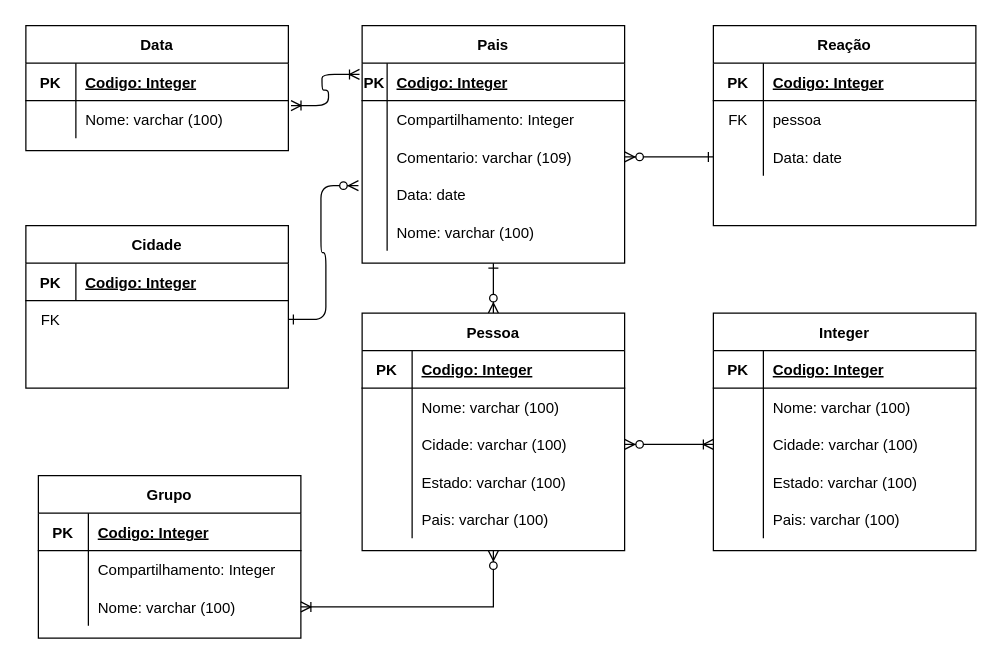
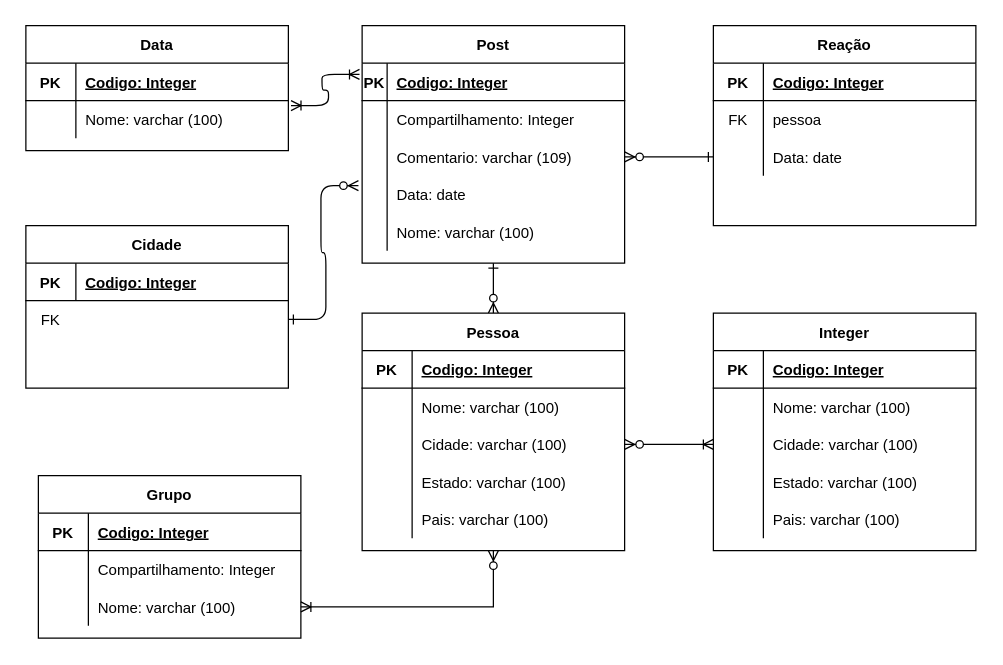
  <mxCell id="0" />
  <mxCell id="1" parent="0" />
  <mxCell id="2" value="Data" style="shape=table;startSize=30;container=1;collapsible=1;childLayout=tableLayout;fixedRows=1;rowLines=0;fontStyle=1;align=center;resizeLast=1;" vertex="1" parent="1"><mxGeometry x="20" y="20" width="210" height="100" as="geometry" /></mxCell>
  <mxCell id="3" value="" style="shape=partialRectangle;collapsible=0;dropTarget=0;pointerEvents=0;fillColor=none;top=0;left=0;bottom=1;right=0;points=[[0,0.5],[1,0.5]];portConstraint=eastwest;" vertex="1" parent="2"><mxGeometry y="30" width="210" height="30" as="geometry" /></mxCell>
  <mxCell id="4" value="PK" style="shape=partialRectangle;connectable=0;fillColor=none;top=0;left=0;bottom=0;right=0;fontStyle=1;overflow=hidden;" vertex="1" parent="3"><mxGeometry width="40" height="30" as="geometry" /></mxCell>
  <mxCell id="5" value="Codigo: Integer" style="shape=partialRectangle;connectable=0;fillColor=none;top=0;left=0;bottom=0;right=0;align=left;spacingLeft=6;fontStyle=5;overflow=hidden;" vertex="1" parent="3"><mxGeometry x="40" width="170" height="30" as="geometry" /></mxCell>
  <mxCell id="6" value="" style="shape=partialRectangle;collapsible=0;dropTarget=0;pointerEvents=0;fillColor=none;top=0;left=0;bottom=0;right=0;points=[[0,0.5],[1,0.5]];portConstraint=eastwest;" vertex="1" parent="2"><mxGeometry y="60" width="210" height="30" as="geometry" /></mxCell>
  <mxCell id="7" value="" style="shape=partialRectangle;connectable=0;fillColor=none;top=0;left=0;bottom=0;right=0;editable=1;overflow=hidden;" vertex="1" parent="6"><mxGeometry width="40" height="30" as="geometry" /></mxCell>
  <mxCell id="8" value="Nome: varchar (100)" style="shape=partialRectangle;connectable=0;fillColor=none;top=0;left=0;bottom=0;right=0;align=left;spacingLeft=6;overflow=hidden;" vertex="1" parent="6"><mxGeometry x="40" width="170" height="30" as="geometry" /></mxCell>
  <mxCell id="9" style="edgeStyle=orthogonalEdgeStyle;rounded=0;orthogonalLoop=1;jettySize=auto;html=1;exitX=0.5;exitY=1;exitDx=0;exitDy=0;startArrow=ERone;startFill=0;endArrow=ERzeroToMany;endFill=1;" edge="1" parent="1" source="10" target="46"><mxGeometry relative="1" as="geometry" /></mxCell>
- <mxCell id="10" value="Pais" style="shape=table;startSize=30;container=1;collapsible=1;childLayout=tableLayout;fixedRows=1;rowLines=0;fontStyle=1;align=center;resizeLast=1;" vertex="1" parent="1"><mxGeometry x="289" y="20" width="210" height="190" as="geometry" /></mxCell>
+ <mxCell id="10" value="Post" style="shape=table;startSize=30;container=1;collapsible=1;childLayout=tableLayout;fixedRows=1;rowLines=0;fontStyle=1;align=center;resizeLast=1;" vertex="1" parent="1"><mxGeometry x="289" y="20" width="210" height="190" as="geometry" /></mxCell>
  <mxCell id="11" value="" style="shape=partialRectangle;collapsible=0;dropTarget=0;pointerEvents=0;fillColor=none;top=0;left=0;bottom=1;right=0;points=[[0,0.5],[1,0.5]];portConstraint=eastwest;" vertex="1" parent="10"><mxGeometry y="30" width="210" height="30" as="geometry" /></mxCell>
  <mxCell id="12" value="PK" style="shape=partialRectangle;connectable=0;fillColor=none;top=0;left=0;bottom=0;right=0;fontStyle=1;overflow=hidden;" vertex="1" parent="11"><mxGeometry width="20" height="30" as="geometry" /></mxCell>
  <mxCell id="13" value="Codigo: Integer" style="shape=partialRectangle;connectable=0;fillColor=none;top=0;left=0;bottom=0;right=0;align=left;spacingLeft=6;fontStyle=5;overflow=hidden;" vertex="1" parent="11"><mxGeometry x="20" width="190" height="30" as="geometry" /></mxCell>
  <mxCell id="14" value="" style="shape=partialRectangle;collapsible=0;dropTarget=0;pointerEvents=0;fillColor=none;top=0;left=0;bottom=0;right=0;points=[[0,0.5],[1,0.5]];portConstraint=eastwest;" vertex="1" parent="10"><mxGeometry y="60" width="210" height="30" as="geometry" /></mxCell>
  <mxCell id="15" value="" style="shape=partialRectangle;connectable=0;fillColor=none;top=0;left=0;bottom=0;right=0;editable=1;overflow=hidden;" vertex="1" parent="14"><mxGeometry width="20" height="30" as="geometry" /></mxCell>
  <mxCell id="16" value="Compartilhamento: Integer" style="shape=partialRectangle;connectable=0;fillColor=none;top=0;left=0;bottom=0;right=0;align=left;spacingLeft=6;overflow=hidden;" vertex="1" parent="14"><mxGeometry x="20" width="190" height="30" as="geometry" /></mxCell>
  <mxCell id="17" value="" style="shape=partialRectangle;collapsible=0;dropTarget=0;pointerEvents=0;fillColor=none;top=0;left=0;bottom=0;right=0;points=[[0,0.5],[1,0.5]];portConstraint=eastwest;" vertex="1" parent="10"><mxGeometry y="90" width="210" height="30" as="geometry" /></mxCell>
  <mxCell id="18" value="" style="shape=partialRectangle;connectable=0;fillColor=none;top=0;left=0;bottom=0;right=0;editable=1;overflow=hidden;" vertex="1" parent="17"><mxGeometry width="20" height="30" as="geometry" /></mxCell>
  <mxCell id="19" value="Comentario: varchar (109)" style="shape=partialRectangle;connectable=0;fillColor=none;top=0;left=0;bottom=0;right=0;align=left;spacingLeft=6;overflow=hidden;" vertex="1" parent="17"><mxGeometry x="20" width="190" height="30" as="geometry" /></mxCell>
  <mxCell id="20" value="" style="shape=partialRectangle;collapsible=0;dropTarget=0;pointerEvents=0;fillColor=none;top=0;left=0;bottom=0;right=0;points=[[0,0.5],[1,0.5]];portConstraint=eastwest;" vertex="1" parent="10"><mxGeometry y="120" width="210" height="30" as="geometry" /></mxCell>
  <mxCell id="21" value="" style="shape=partialRectangle;connectable=0;fillColor=none;top=0;left=0;bottom=0;right=0;editable=1;overflow=hidden;" vertex="1" parent="20"><mxGeometry width="20" height="30" as="geometry" /></mxCell>
  <mxCell id="22" value="Data: date" style="shape=partialRectangle;connectable=0;fillColor=none;top=0;left=0;bottom=0;right=0;align=left;spacingLeft=6;overflow=hidden;" vertex="1" parent="20"><mxGeometry x="20" width="190" height="30" as="geometry" /></mxCell>
  <mxCell id="23" value="" style="shape=partialRectangle;collapsible=0;dropTarget=0;pointerEvents=0;fillColor=none;top=0;left=0;bottom=0;right=0;points=[[0,0.5],[1,0.5]];portConstraint=eastwest;" vertex="1" parent="10"><mxGeometry y="150" width="210" height="30" as="geometry" /></mxCell>
  <mxCell id="24" value="" style="shape=partialRectangle;connectable=0;fillColor=none;top=0;left=0;bottom=0;right=0;editable=1;overflow=hidden;" vertex="1" parent="23"><mxGeometry width="20" height="30" as="geometry" /></mxCell>
  <mxCell id="25" value="Nome: varchar (100)" style="shape=partialRectangle;connectable=0;fillColor=none;top=0;left=0;bottom=0;right=0;align=left;spacingLeft=6;overflow=hidden;" vertex="1" parent="23"><mxGeometry x="20" width="190" height="30" as="geometry" /></mxCell>
  <mxCell id="26" value="Reação" style="shape=table;startSize=30;container=1;collapsible=1;childLayout=tableLayout;fixedRows=1;rowLines=0;fontStyle=1;align=center;resizeLast=1;" vertex="1" parent="1"><mxGeometry x="570" y="20" width="210" height="160" as="geometry" /></mxCell>
  <mxCell id="27" value="" style="shape=partialRectangle;collapsible=0;dropTarget=0;pointerEvents=0;fillColor=none;top=0;left=0;bottom=1;right=0;points=[[0,0.5],[1,0.5]];portConstraint=eastwest;" vertex="1" parent="26"><mxGeometry y="30" width="210" height="30" as="geometry" /></mxCell>
  <mxCell id="28" value="PK" style="shape=partialRectangle;connectable=0;fillColor=none;top=0;left=0;bottom=0;right=0;fontStyle=1;overflow=hidden;" vertex="1" parent="27"><mxGeometry width="40" height="30" as="geometry" /></mxCell>
  <mxCell id="29" value="Codigo: Integer" style="shape=partialRectangle;connectable=0;fillColor=none;top=0;left=0;bottom=0;right=0;align=left;spacingLeft=6;fontStyle=5;overflow=hidden;" vertex="1" parent="27"><mxGeometry x="40" width="170" height="30" as="geometry" /></mxCell>
  <mxCell id="30" value="" style="shape=partialRectangle;collapsible=0;dropTarget=0;pointerEvents=0;fillColor=none;top=0;left=0;bottom=0;right=0;points=[[0,0.5],[1,0.5]];portConstraint=eastwest;" vertex="1" parent="26"><mxGeometry y="60" width="210" height="30" as="geometry" /></mxCell>
  <mxCell id="31" value="FK" style="shape=partialRectangle;connectable=0;fillColor=none;top=0;left=0;bottom=0;right=0;editable=1;overflow=hidden;" vertex="1" parent="30"><mxGeometry width="40" height="30" as="geometry" /></mxCell>
  <mxCell id="32" value="pessoa" style="shape=partialRectangle;connectable=0;fillColor=none;top=0;left=0;bottom=0;right=0;align=left;spacingLeft=6;overflow=hidden;" vertex="1" parent="30"><mxGeometry x="40" width="170" height="30" as="geometry" /></mxCell>
  <mxCell id="33" value="" style="shape=partialRectangle;collapsible=0;dropTarget=0;pointerEvents=0;fillColor=none;top=0;left=0;bottom=0;right=0;points=[[0,0.5],[1,0.5]];portConstraint=eastwest;" vertex="1" parent="26"><mxGeometry y="90" width="210" height="30" as="geometry" /></mxCell>
  <mxCell id="34" value="" style="shape=partialRectangle;connectable=0;fillColor=none;top=0;left=0;bottom=0;right=0;editable=1;overflow=hidden;" vertex="1" parent="33"><mxGeometry width="40" height="30" as="geometry" /></mxCell>
  <mxCell id="35" value="Data: date" style="shape=partialRectangle;connectable=0;fillColor=none;top=0;left=0;bottom=0;right=0;align=left;spacingLeft=6;overflow=hidden;" vertex="1" parent="33"><mxGeometry x="40" width="170" height="30" as="geometry" /></mxCell>
  <mxCell id="36" value="" style="shape=partialRectangle;collapsible=0;dropTarget=0;pointerEvents=0;fillColor=none;top=0;left=0;bottom=0;right=0;points=[[0,0.5],[1,0.5]];portConstraint=eastwest;" vertex="1" parent="26"><mxGeometry y="120" width="210" height="30" as="geometry" /></mxCell>
  <mxCell id="37" value="" style="shape=partialRectangle;connectable=0;fillColor=none;top=0;left=0;bottom=0;right=0;editable=1;overflow=hidden;" vertex="1" parent="36"><mxGeometry width="40" height="30" as="geometry" /></mxCell>
  <mxCell id="38" value="Cidade" style="shape=table;startSize=30;container=1;collapsible=1;childLayout=tableLayout;fixedRows=1;rowLines=0;fontStyle=1;align=center;resizeLast=1;" vertex="1" parent="1"><mxGeometry x="20" y="180" width="210" height="130" as="geometry" /></mxCell>
  <mxCell id="39" value="" style="shape=partialRectangle;collapsible=0;dropTarget=0;pointerEvents=0;fillColor=none;top=0;left=0;bottom=1;right=0;points=[[0,0.5],[1,0.5]];portConstraint=eastwest;" vertex="1" parent="38"><mxGeometry y="30" width="210" height="30" as="geometry" /></mxCell>
  <mxCell id="40" value="PK" style="shape=partialRectangle;connectable=0;fillColor=none;top=0;left=0;bottom=0;right=0;fontStyle=1;overflow=hidden;" vertex="1" parent="39"><mxGeometry width="40" height="30" as="geometry" /></mxCell>
  <mxCell id="41" value="Codigo: Integer" style="shape=partialRectangle;connectable=0;fillColor=none;top=0;left=0;bottom=0;right=0;align=left;spacingLeft=6;fontStyle=5;overflow=hidden;" vertex="1" parent="39"><mxGeometry x="40" width="170" height="30" as="geometry" /></mxCell>
  <mxCell id="42" value="" style="shape=partialRectangle;collapsible=0;dropTarget=0;pointerEvents=0;fillColor=none;top=0;left=0;bottom=0;right=0;points=[[0,0.5],[1,0.5]];portConstraint=eastwest;" vertex="1" parent="38"><mxGeometry y="60" width="210" height="30" as="geometry" /></mxCell>
  <mxCell id="43" value="FK" style="shape=partialRectangle;connectable=0;fillColor=none;top=0;left=0;bottom=0;right=0;editable=1;overflow=hidden;" vertex="1" parent="42"><mxGeometry width="40" height="30" as="geometry" /></mxCell>
  <mxCell id="44" value="" style="shape=partialRectangle;collapsible=0;dropTarget=0;pointerEvents=0;fillColor=none;top=0;left=0;bottom=0;right=0;points=[[0,0.5],[1,0.5]];portConstraint=eastwest;" vertex="1" parent="38"><mxGeometry y="90" width="210" height="30" as="geometry" /></mxCell>
  <mxCell id="45" value="" style="shape=partialRectangle;connectable=0;fillColor=none;top=0;left=0;bottom=0;right=0;editable=1;overflow=hidden;" vertex="1" parent="44"><mxGeometry width="40" height="30" as="geometry" /></mxCell>
  <mxCell id="46" value="Pessoa" style="shape=table;startSize=30;container=1;collapsible=1;childLayout=tableLayout;fixedRows=1;rowLines=0;fontStyle=1;align=center;resizeLast=1;" vertex="1" parent="1"><mxGeometry x="289" y="250" width="210" height="190" as="geometry" /></mxCell>
  <mxCell id="47" value="" style="shape=partialRectangle;collapsible=0;dropTarget=0;pointerEvents=0;fillColor=none;top=0;left=0;bottom=1;right=0;points=[[0,0.5],[1,0.5]];portConstraint=eastwest;" vertex="1" parent="46"><mxGeometry y="30" width="210" height="30" as="geometry" /></mxCell>
  <mxCell id="48" value="PK" style="shape=partialRectangle;connectable=0;fillColor=none;top=0;left=0;bottom=0;right=0;fontStyle=1;overflow=hidden;" vertex="1" parent="47"><mxGeometry width="40" height="30" as="geometry" /></mxCell>
  <mxCell id="49" value="Codigo: Integer" style="shape=partialRectangle;connectable=0;fillColor=none;top=0;left=0;bottom=0;right=0;align=left;spacingLeft=6;fontStyle=5;overflow=hidden;" vertex="1" parent="47"><mxGeometry x="40" width="170" height="30" as="geometry" /></mxCell>
  <mxCell id="50" value="" style="shape=partialRectangle;collapsible=0;dropTarget=0;pointerEvents=0;fillColor=none;top=0;left=0;bottom=0;right=0;points=[[0,0.5],[1,0.5]];portConstraint=eastwest;" vertex="1" parent="46"><mxGeometry y="60" width="210" height="30" as="geometry" /></mxCell>
  <mxCell id="51" value="" style="shape=partialRectangle;connectable=0;fillColor=none;top=0;left=0;bottom=0;right=0;editable=1;overflow=hidden;" vertex="1" parent="50"><mxGeometry width="40" height="30" as="geometry" /></mxCell>
  <mxCell id="52" value="Nome: varchar (100)" style="shape=partialRectangle;connectable=0;fillColor=none;top=0;left=0;bottom=0;right=0;align=left;spacingLeft=6;overflow=hidden;" vertex="1" parent="50"><mxGeometry x="40" width="170" height="30" as="geometry" /></mxCell>
  <mxCell id="53" value="" style="shape=partialRectangle;collapsible=0;dropTarget=0;pointerEvents=0;fillColor=none;top=0;left=0;bottom=0;right=0;points=[[0,0.5],[1,0.5]];portConstraint=eastwest;" vertex="1" parent="46"><mxGeometry y="90" width="210" height="30" as="geometry" /></mxCell>
  <mxCell id="54" value="" style="shape=partialRectangle;connectable=0;fillColor=none;top=0;left=0;bottom=0;right=0;editable=1;overflow=hidden;" vertex="1" parent="53"><mxGeometry width="40" height="30" as="geometry" /></mxCell>
  <mxCell id="55" value="Cidade: varchar (100)" style="shape=partialRectangle;connectable=0;fillColor=none;top=0;left=0;bottom=0;right=0;align=left;spacingLeft=6;overflow=hidden;" vertex="1" parent="53"><mxGeometry x="40" width="170" height="30" as="geometry" /></mxCell>
  <mxCell id="56" value="" style="shape=partialRectangle;collapsible=0;dropTarget=0;pointerEvents=0;fillColor=none;top=0;left=0;bottom=0;right=0;points=[[0,0.5],[1,0.5]];portConstraint=eastwest;" vertex="1" parent="46"><mxGeometry y="120" width="210" height="30" as="geometry" /></mxCell>
  <mxCell id="57" value="" style="shape=partialRectangle;connectable=0;fillColor=none;top=0;left=0;bottom=0;right=0;editable=1;overflow=hidden;" vertex="1" parent="56"><mxGeometry width="40" height="30" as="geometry" /></mxCell>
  <mxCell id="58" value="Estado: varchar (100)" style="shape=partialRectangle;connectable=0;fillColor=none;top=0;left=0;bottom=0;right=0;align=left;spacingLeft=6;overflow=hidden;" vertex="1" parent="56"><mxGeometry x="40" width="170" height="30" as="geometry" /></mxCell>
  <mxCell id="59" value="" style="shape=partialRectangle;collapsible=0;dropTarget=0;pointerEvents=0;fillColor=none;top=0;left=0;bottom=0;right=0;points=[[0,0.5],[1,0.5]];portConstraint=eastwest;" vertex="1" parent="46"><mxGeometry y="150" width="210" height="30" as="geometry" /></mxCell>
  <mxCell id="60" value="" style="shape=partialRectangle;connectable=0;fillColor=none;top=0;left=0;bottom=0;right=0;editable=1;overflow=hidden;" vertex="1" parent="59"><mxGeometry width="40" height="30" as="geometry" /></mxCell>
  <mxCell id="61" value="Pais: varchar (100)" style="shape=partialRectangle;connectable=0;fillColor=none;top=0;left=0;bottom=0;right=0;align=left;spacingLeft=6;overflow=hidden;" vertex="1" parent="59"><mxGeometry x="40" width="170" height="30" as="geometry" /></mxCell>
  <mxCell id="62" value="Integer" style="shape=table;startSize=30;container=1;collapsible=1;childLayout=tableLayout;fixedRows=1;rowLines=0;fontStyle=1;align=center;resizeLast=1;" vertex="1" parent="1"><mxGeometry x="570" y="250" width="210" height="190" as="geometry" /></mxCell>
  <mxCell id="63" value="" style="shape=partialRectangle;collapsible=0;dropTarget=0;pointerEvents=0;fillColor=none;top=0;left=0;bottom=1;right=0;points=[[0,0.5],[1,0.5]];portConstraint=eastwest;" vertex="1" parent="62"><mxGeometry y="30" width="210" height="30" as="geometry" /></mxCell>
  <mxCell id="64" value="PK" style="shape=partialRectangle;connectable=0;fillColor=none;top=0;left=0;bottom=0;right=0;fontStyle=1;overflow=hidden;" vertex="1" parent="63"><mxGeometry width="40" height="30" as="geometry" /></mxCell>
  <mxCell id="65" value="Codigo: Integer" style="shape=partialRectangle;connectable=0;fillColor=none;top=0;left=0;bottom=0;right=0;align=left;spacingLeft=6;fontStyle=5;overflow=hidden;" vertex="1" parent="63"><mxGeometry x="40" width="170" height="30" as="geometry" /></mxCell>
  <mxCell id="66" value="" style="shape=partialRectangle;collapsible=0;dropTarget=0;pointerEvents=0;fillColor=none;top=0;left=0;bottom=0;right=0;points=[[0,0.5],[1,0.5]];portConstraint=eastwest;" vertex="1" parent="62"><mxGeometry y="60" width="210" height="30" as="geometry" /></mxCell>
  <mxCell id="67" value="" style="shape=partialRectangle;connectable=0;fillColor=none;top=0;left=0;bottom=0;right=0;editable=1;overflow=hidden;" vertex="1" parent="66"><mxGeometry width="40" height="30" as="geometry" /></mxCell>
  <mxCell id="68" value="Nome: varchar (100)" style="shape=partialRectangle;connectable=0;fillColor=none;top=0;left=0;bottom=0;right=0;align=left;spacingLeft=6;overflow=hidden;" vertex="1" parent="66"><mxGeometry x="40" width="170" height="30" as="geometry" /></mxCell>
  <mxCell id="69" value="" style="shape=partialRectangle;collapsible=0;dropTarget=0;pointerEvents=0;fillColor=none;top=0;left=0;bottom=0;right=0;points=[[0,0.5],[1,0.5]];portConstraint=eastwest;" vertex="1" parent="62"><mxGeometry y="90" width="210" height="30" as="geometry" /></mxCell>
  <mxCell id="70" value="" style="shape=partialRectangle;connectable=0;fillColor=none;top=0;left=0;bottom=0;right=0;editable=1;overflow=hidden;" vertex="1" parent="69"><mxGeometry width="40" height="30" as="geometry" /></mxCell>
  <mxCell id="71" value="Cidade: varchar (100)" style="shape=partialRectangle;connectable=0;fillColor=none;top=0;left=0;bottom=0;right=0;align=left;spacingLeft=6;overflow=hidden;" vertex="1" parent="69"><mxGeometry x="40" width="170" height="30" as="geometry" /></mxCell>
  <mxCell id="72" value="" style="shape=partialRectangle;collapsible=0;dropTarget=0;pointerEvents=0;fillColor=none;top=0;left=0;bottom=0;right=0;points=[[0,0.5],[1,0.5]];portConstraint=eastwest;" vertex="1" parent="62"><mxGeometry y="120" width="210" height="30" as="geometry" /></mxCell>
  <mxCell id="73" value="" style="shape=partialRectangle;connectable=0;fillColor=none;top=0;left=0;bottom=0;right=0;editable=1;overflow=hidden;" vertex="1" parent="72"><mxGeometry width="40" height="30" as="geometry" /></mxCell>
  <mxCell id="74" value="Estado: varchar (100)" style="shape=partialRectangle;connectable=0;fillColor=none;top=0;left=0;bottom=0;right=0;align=left;spacingLeft=6;overflow=hidden;" vertex="1" parent="72"><mxGeometry x="40" width="170" height="30" as="geometry" /></mxCell>
  <mxCell id="75" value="" style="shape=partialRectangle;collapsible=0;dropTarget=0;pointerEvents=0;fillColor=none;top=0;left=0;bottom=0;right=0;points=[[0,0.5],[1,0.5]];portConstraint=eastwest;" vertex="1" parent="62"><mxGeometry y="150" width="210" height="30" as="geometry" /></mxCell>
  <mxCell id="76" value="" style="shape=partialRectangle;connectable=0;fillColor=none;top=0;left=0;bottom=0;right=0;editable=1;overflow=hidden;" vertex="1" parent="75"><mxGeometry width="40" height="30" as="geometry" /></mxCell>
  <mxCell id="77" value="Pais: varchar (100)" style="shape=partialRectangle;connectable=0;fillColor=none;top=0;left=0;bottom=0;right=0;align=left;spacingLeft=6;overflow=hidden;" vertex="1" parent="75"><mxGeometry x="40" width="170" height="30" as="geometry" /></mxCell>
  <mxCell id="78" value="" style="edgeStyle=entityRelationEdgeStyle;fontSize=12;html=1;endArrow=ERoneToMany;entryX=-0.01;entryY=0.3;entryDx=0;entryDy=0;entryPerimeter=0;exitX=1.01;exitY=0.133;exitDx=0;exitDy=0;exitPerimeter=0;startArrow=ERoneToMany;startFill=0;" edge="1" parent="1" source="6" target="11"><mxGeometry width="100" height="100" relative="1" as="geometry"><mxPoint x="320" y="220" as="sourcePoint" /><mxPoint x="420" y="120" as="targetPoint" /></mxGeometry></mxCell>
  <mxCell id="79" value="Grupo" style="shape=table;startSize=30;container=1;collapsible=1;childLayout=tableLayout;fixedRows=1;rowLines=0;fontStyle=1;align=center;resizeLast=1;" vertex="1" parent="1"><mxGeometry x="30" y="380" width="210" height="130" as="geometry" /></mxCell>
  <mxCell id="80" value="" style="shape=partialRectangle;collapsible=0;dropTarget=0;pointerEvents=0;fillColor=none;top=0;left=0;bottom=1;right=0;points=[[0,0.5],[1,0.5]];portConstraint=eastwest;" vertex="1" parent="79"><mxGeometry y="30" width="210" height="30" as="geometry" /></mxCell>
  <mxCell id="81" value="PK" style="shape=partialRectangle;connectable=0;fillColor=none;top=0;left=0;bottom=0;right=0;fontStyle=1;overflow=hidden;" vertex="1" parent="80"><mxGeometry width="40" height="30" as="geometry" /></mxCell>
  <mxCell id="82" value="Codigo: Integer" style="shape=partialRectangle;connectable=0;fillColor=none;top=0;left=0;bottom=0;right=0;align=left;spacingLeft=6;fontStyle=5;overflow=hidden;" vertex="1" parent="80"><mxGeometry x="40" width="170" height="30" as="geometry" /></mxCell>
  <mxCell id="83" value="" style="shape=partialRectangle;collapsible=0;dropTarget=0;pointerEvents=0;fillColor=none;top=0;left=0;bottom=0;right=0;points=[[0,0.5],[1,0.5]];portConstraint=eastwest;" vertex="1" parent="79"><mxGeometry y="60" width="210" height="30" as="geometry" /></mxCell>
  <mxCell id="84" value="" style="shape=partialRectangle;connectable=0;fillColor=none;top=0;left=0;bottom=0;right=0;editable=1;overflow=hidden;" vertex="1" parent="83"><mxGeometry width="40" height="30" as="geometry" /></mxCell>
  <mxCell id="85" value="Compartilhamento: Integer" style="shape=partialRectangle;connectable=0;fillColor=none;top=0;left=0;bottom=0;right=0;align=left;spacingLeft=6;overflow=hidden;" vertex="1" parent="83"><mxGeometry x="40" width="170" height="30" as="geometry" /></mxCell>
  <mxCell id="86" value="" style="shape=partialRectangle;collapsible=0;dropTarget=0;pointerEvents=0;fillColor=none;top=0;left=0;bottom=0;right=0;points=[[0,0.5],[1,0.5]];portConstraint=eastwest;" vertex="1" parent="79"><mxGeometry y="90" width="210" height="30" as="geometry" /></mxCell>
  <mxCell id="87" value="" style="shape=partialRectangle;connectable=0;fillColor=none;top=0;left=0;bottom=0;right=0;editable=1;overflow=hidden;" vertex="1" parent="86"><mxGeometry width="40" height="30" as="geometry" /></mxCell>
  <mxCell id="88" value="Nome: varchar (100)" style="shape=partialRectangle;connectable=0;fillColor=none;top=0;left=0;bottom=0;right=0;align=left;spacingLeft=6;overflow=hidden;" vertex="1" parent="86"><mxGeometry x="40" width="170" height="30" as="geometry" /></mxCell>
  <mxCell id="89" value="" style="edgeStyle=entityRelationEdgeStyle;fontSize=12;html=1;endArrow=ERzeroToMany;startArrow=ERone;entryX=-0.014;entryY=0.267;entryDx=0;entryDy=0;entryPerimeter=0;startFill=0;exitX=1;exitY=0.5;exitDx=0;exitDy=0;" edge="1" parent="1" source="42" target="20"><mxGeometry width="100" height="100" relative="1" as="geometry"><mxPoint x="240" y="269" as="sourcePoint" /><mxPoint x="180" y="140" as="targetPoint" /></mxGeometry></mxCell>
  <mxCell id="90" style="edgeStyle=orthogonalEdgeStyle;rounded=0;orthogonalLoop=1;jettySize=auto;html=1;exitX=1;exitY=0.5;exitDx=0;exitDy=0;entryX=0.5;entryY=1;entryDx=0;entryDy=0;startArrow=ERoneToMany;startFill=0;endArrow=ERzeroToMany;endFill=1;" edge="1" parent="1" source="86" target="46"><mxGeometry relative="1" as="geometry" /></mxCell>
  <mxCell id="91" style="edgeStyle=orthogonalEdgeStyle;rounded=0;orthogonalLoop=1;jettySize=auto;html=1;entryX=0;entryY=0.5;entryDx=0;entryDy=0;startArrow=ERzeroToMany;startFill=1;endArrow=ERone;endFill=0;" edge="1" parent="1" source="17" target="33"><mxGeometry relative="1" as="geometry" /></mxCell>
  <mxCell id="92" style="edgeStyle=orthogonalEdgeStyle;rounded=0;orthogonalLoop=1;jettySize=auto;html=1;startArrow=ERzeroToMany;startFill=1;endArrow=ERoneToMany;endFill=0;" edge="1" parent="1" source="53" target="69"><mxGeometry relative="1" as="geometry" /></mxCell>
